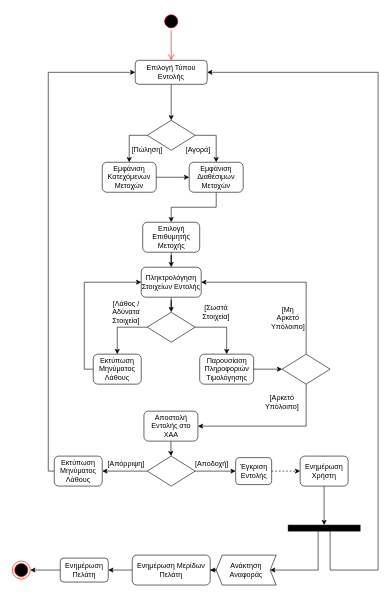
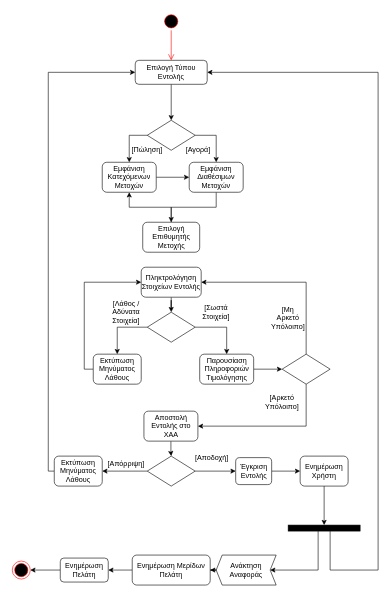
  <mxCell id="0" />
  <mxCell id="1" parent="0" />
  <mxCell id="2" value="" style="ellipse;html=1;shape=startState;fillColor=#000000;strokeColor=#ff0000;" vertex="1" parent="1"><mxGeometry x="270" y="20" width="30" height="30" as="geometry" /></mxCell>
  <mxCell id="3" value="" style="edgeStyle=orthogonalEdgeStyle;html=1;verticalAlign=bottom;endArrow=open;endSize=8;strokeColor=#ff0000;entryX=0.5;entryY=0;entryDx=0;entryDy=0;" edge="1" source="2" parent="1" target="5"><mxGeometry relative="1" as="geometry"><mxPoint x="285" y="90" as="targetPoint" /></mxGeometry></mxCell>
  <mxCell id="4" style="edgeStyle=orthogonalEdgeStyle;rounded=0;orthogonalLoop=1;jettySize=auto;html=1;" edge="1" parent="1" source="5" target="12"><mxGeometry relative="1" as="geometry" /></mxCell>
  <mxCell id="5" value="Επιλογή Τύπου Εντολής" style="shape=ext;rounded=1;html=1;whiteSpace=wrap;" vertex="1" parent="1"><mxGeometry x="225" y="100" width="120" height="40" as="geometry" /></mxCell>
  <mxCell id="6" style="edgeStyle=orthogonalEdgeStyle;rounded=0;orthogonalLoop=1;jettySize=auto;html=1;" edge="1" parent="1" source="7" target="9"><mxGeometry relative="1" as="geometry" /></mxCell>
  <mxCell id="7" value="Εμφάνιση Κατεχόμενων Μετοχών" style="shape=ext;rounded=1;html=1;whiteSpace=wrap;" vertex="1" parent="1"><mxGeometry x="170" y="270" width="90" height="50" as="geometry" /></mxCell>
  <mxCell id="8" style="edgeStyle=orthogonalEdgeStyle;rounded=0;orthogonalLoop=1;jettySize=auto;html=1;entryX=0.5;entryY=0;entryDx=0;entryDy=0;" edge="1" parent="1" source="9" target="16"><mxGeometry relative="1" as="geometry" /></mxCell>
  <mxCell id="9" value="Εμφάνιση Διαθέσιμων Μετοχών" style="shape=ext;rounded=1;html=1;whiteSpace=wrap;" vertex="1" parent="1"><mxGeometry x="315" y="270" width="90" height="50" as="geometry" /></mxCell>
  <mxCell id="10" style="edgeStyle=orthogonalEdgeStyle;rounded=0;orthogonalLoop=1;jettySize=auto;html=1;entryX=0.5;entryY=0;entryDx=0;entryDy=0;exitX=1;exitY=0.5;exitDx=0;exitDy=0;" edge="1" parent="1" source="12" target="9"><mxGeometry relative="1" as="geometry"><Array as="points"><mxPoint x="360" y="225" /></Array></mxGeometry></mxCell>
  <mxCell id="11" style="edgeStyle=orthogonalEdgeStyle;rounded=0;orthogonalLoop=1;jettySize=auto;html=1;entryX=0.5;entryY=0;entryDx=0;entryDy=0;exitX=0;exitY=0.5;exitDx=0;exitDy=0;" edge="1" parent="1" source="12" target="7"><mxGeometry relative="1" as="geometry"><mxPoint x="215" y="260" as="targetPoint" /><Array as="points"><mxPoint x="215" y="225" /></Array></mxGeometry></mxCell>
  <mxCell id="12" value="" style="rhombus;whiteSpace=wrap;html=1;" vertex="1" parent="1"><mxGeometry x="245" y="200" width="80" height="50" as="geometry" /></mxCell>
  <mxCell id="13" value="[Πώληση]" style="text;html=1;strokeColor=none;fillColor=none;align=center;verticalAlign=middle;whiteSpace=wrap;rounded=0;" vertex="1" parent="1"><mxGeometry x="225" y="240" width="40" height="20" as="geometry" /></mxCell>
  <mxCell id="14" value="[Αγορά]" style="text;html=1;strokeColor=none;fillColor=none;align=center;verticalAlign=middle;whiteSpace=wrap;rounded=0;" vertex="1" parent="1"><mxGeometry x="309.5" y="240" width="40" height="20" as="geometry" /></mxCell>
- <mxCell id="15" style="edgeStyle=orthogonalEdgeStyle;rounded=0;orthogonalLoop=1;jettySize=auto;html=1;entryX=0.5;entryY=0;entryDx=0;entryDy=0;" edge="1" parent="1" source="16" target="18"><mxGeometry relative="1" as="geometry" /></mxCell>
+ <mxCell id="15" style="edgeStyle=orthogonalEdgeStyle;rounded=0;orthogonalLoop=1;jettySize=auto;html=1;" edge="1" parent="1" source="16" target="7"><mxGeometry relative="1" as="geometry" /></mxCell>
  <mxCell id="16" value="Επιλογή Επιθυμητής Μετοχής" style="shape=ext;rounded=1;html=1;whiteSpace=wrap;" vertex="1" parent="1"><mxGeometry x="237.5" y="370" width="95" height="50" as="geometry" /></mxCell>
  <mxCell id="17" style="edgeStyle=orthogonalEdgeStyle;rounded=0;orthogonalLoop=1;jettySize=auto;html=1;entryX=0.5;entryY=0;entryDx=0;entryDy=0;" edge="1" parent="1" source="18" target="21"><mxGeometry relative="1" as="geometry" /></mxCell>
  <mxCell id="18" value="Πληκτρολόγηση Στοιχείων Εντολής" style="shape=ext;rounded=1;html=1;whiteSpace=wrap;" vertex="1" parent="1"><mxGeometry x="235" y="445" width="100" height="50" as="geometry" /></mxCell>
  <mxCell id="19" style="edgeStyle=orthogonalEdgeStyle;rounded=0;orthogonalLoop=1;jettySize=auto;html=1;" edge="1" parent="1" source="21" target="23"><mxGeometry relative="1" as="geometry" /></mxCell>
  <mxCell id="20" style="edgeStyle=orthogonalEdgeStyle;rounded=0;orthogonalLoop=1;jettySize=auto;html=1;entryX=0.5;entryY=0;entryDx=0;entryDy=0;" edge="1" parent="1" source="21" target="25"><mxGeometry relative="1" as="geometry" /></mxCell>
  <mxCell id="21" value="" style="rhombus;whiteSpace=wrap;html=1;" vertex="1" parent="1"><mxGeometry x="245" y="520" width="80" height="50" as="geometry" /></mxCell>
  <mxCell id="22" style="edgeStyle=orthogonalEdgeStyle;rounded=0;orthogonalLoop=1;jettySize=auto;html=1;entryX=0;entryY=0.5;entryDx=0;entryDy=0;" edge="1" parent="1" source="23" target="18"><mxGeometry relative="1" as="geometry"><Array as="points"><mxPoint x="140" y="615" /><mxPoint x="140" y="470" /></Array></mxGeometry></mxCell>
  <mxCell id="23" value="Εκτύπωση Μηνύματος Λάθους" style="shape=ext;rounded=1;html=1;whiteSpace=wrap;" vertex="1" parent="1"><mxGeometry x="155" y="590" width="80" height="50" as="geometry" /></mxCell>
  <mxCell id="24" style="edgeStyle=orthogonalEdgeStyle;rounded=0;orthogonalLoop=1;jettySize=auto;html=1;entryX=0;entryY=0.5;entryDx=0;entryDy=0;" edge="1" parent="1" source="25" target="43"><mxGeometry relative="1" as="geometry" /></mxCell>
  <mxCell id="25" value="Παρουσίαση Πληροφοριών Τιμολόγησης" style="shape=ext;rounded=1;html=1;whiteSpace=wrap;" vertex="1" parent="1"><mxGeometry x="332.5" y="590" width="90" height="50" as="geometry" /></mxCell>
  <mxCell id="26" value="[Λάθος / Αδύνατα Στοιχεία]" style="text;html=1;strokeColor=none;fillColor=none;align=center;verticalAlign=middle;whiteSpace=wrap;rounded=0;" vertex="1" parent="1"><mxGeometry x="190" y="510" width="40" height="20" as="geometry" /></mxCell>
  <mxCell id="27" value="[Σωστά Στοιχεία]" style="text;html=1;strokeColor=none;fillColor=none;align=center;verticalAlign=middle;whiteSpace=wrap;rounded=0;" vertex="1" parent="1"><mxGeometry x="340" y="510" width="40" height="20" as="geometry" /></mxCell>
  <mxCell id="28" style="edgeStyle=orthogonalEdgeStyle;rounded=0;orthogonalLoop=1;jettySize=auto;html=1;entryX=0.5;entryY=0;entryDx=0;entryDy=0;" edge="1" parent="1" source="29" target="32"><mxGeometry relative="1" as="geometry" /></mxCell>
  <mxCell id="29" value="Αποστολή Εντολής στο ΧΑΑ" style="shape=ext;rounded=1;html=1;whiteSpace=wrap;" vertex="1" parent="1"><mxGeometry x="239.5" y="685" width="90" height="50" as="geometry" /></mxCell>
  <mxCell id="30" style="edgeStyle=orthogonalEdgeStyle;rounded=0;orthogonalLoop=1;jettySize=auto;html=1;entryX=1;entryY=0.5;entryDx=0;entryDy=0;" edge="1" parent="1" source="32" target="34"><mxGeometry relative="1" as="geometry" /></mxCell>
  <mxCell id="31" style="edgeStyle=orthogonalEdgeStyle;rounded=0;orthogonalLoop=1;jettySize=auto;html=1;entryX=0;entryY=0.5;entryDx=0;entryDy=0;" edge="1" parent="1" source="32" target="36"><mxGeometry relative="1" as="geometry" /></mxCell>
  <mxCell id="32" value="" style="rhombus;whiteSpace=wrap;html=1;" vertex="1" parent="1"><mxGeometry x="245" y="760" width="80" height="50" as="geometry" /></mxCell>
  <mxCell id="33" style="edgeStyle=orthogonalEdgeStyle;rounded=0;orthogonalLoop=1;jettySize=auto;html=1;entryX=0;entryY=0.5;entryDx=0;entryDy=0;" edge="1" parent="1" source="34" target="5"><mxGeometry relative="1" as="geometry"><Array as="points"><mxPoint x="80" y="785" /><mxPoint x="80" y="120" /></Array></mxGeometry></mxCell>
  <mxCell id="34" value="Εκτύπωση Μηνύματος Λάθους" style="shape=ext;rounded=1;html=1;whiteSpace=wrap;" vertex="1" parent="1"><mxGeometry x="90" y="760" width="80" height="50" as="geometry" /></mxCell>
- <mxCell id="35" style="edgeStyle=orthogonalEdgeStyle;rounded=0;orthogonalLoop=1;jettySize=auto;html=1;entryX=0;entryY=0.5;entryDx=0;entryDy=0;dashed=1;" edge="1" parent="1" source="36" target="38"><mxGeometry relative="1" as="geometry" /></mxCell>
+ <mxCell id="35" style="edgeStyle=orthogonalEdgeStyle;rounded=0;orthogonalLoop=1;jettySize=auto;html=1;entryX=0;entryY=0.5;entryDx=0;entryDy=0;" edge="1" parent="1" source="36" target="38"><mxGeometry relative="1" as="geometry" /></mxCell>
  <mxCell id="36" value="Έγκριση Εντολής" style="shape=ext;rounded=1;html=1;whiteSpace=wrap;" vertex="1" parent="1"><mxGeometry x="392.5" y="762.5" width="60" height="45" as="geometry" /></mxCell>
  <mxCell id="37" style="edgeStyle=orthogonalEdgeStyle;rounded=0;orthogonalLoop=1;jettySize=auto;html=1;entryX=0.5;entryY=0;entryDx=0;entryDy=0;" edge="1" parent="1" source="38" target="48"><mxGeometry relative="1" as="geometry" /></mxCell>
  <mxCell id="38" value="Ενημέρωση Χρήστη" style="shape=ext;rounded=1;html=1;whiteSpace=wrap;" vertex="1" parent="1"><mxGeometry x="500" y="760" width="80" height="50" as="geometry" /></mxCell>
  <mxCell id="39" value="[Απόρριψη]" style="text;html=1;strokeColor=none;fillColor=none;align=center;verticalAlign=middle;whiteSpace=wrap;rounded=0;" vertex="1" parent="1"><mxGeometry x="190" y="762.5" width="40" height="20" as="geometry" /></mxCell>
- <mxCell id="40" value="[Αποδοχή]" style="text;html=1;strokeColor=none;fillColor=none;align=center;verticalAlign=middle;whiteSpace=wrap;rounded=0;" vertex="1" parent="1"><mxGeometry x="332.5" y="762.5" width="40" height="20" as="geometry" /></mxCell>
+ <mxCell id="40" value="[Αποδοχή]" style="text;html=1;strokeColor=none;fillColor=none;align=center;verticalAlign=middle;whiteSpace=wrap;rounded=0;" vertex="1" parent="1"><mxGeometry x="332.5" y="752.5" width="40" height="20" as="geometry" /></mxCell>
  <mxCell id="41" style="edgeStyle=orthogonalEdgeStyle;rounded=0;orthogonalLoop=1;jettySize=auto;html=1;entryX=1;entryY=0.5;entryDx=0;entryDy=0;" edge="1" parent="1" source="43" target="29"><mxGeometry relative="1" as="geometry"><Array as="points"><mxPoint x="510" y="710" /></Array></mxGeometry></mxCell>
  <mxCell id="42" style="edgeStyle=orthogonalEdgeStyle;rounded=0;orthogonalLoop=1;jettySize=auto;html=1;entryX=1;entryY=0.5;entryDx=0;entryDy=0;" edge="1" parent="1" source="43" target="18"><mxGeometry relative="1" as="geometry"><Array as="points"><mxPoint x="510" y="470" /></Array></mxGeometry></mxCell>
  <mxCell id="43" value="" style="rhombus;whiteSpace=wrap;html=1;" vertex="1" parent="1"><mxGeometry x="470" y="590" width="80" height="50" as="geometry" /></mxCell>
  <mxCell id="44" value="[Αρκετό Υπόλοιπο]" style="text;html=1;strokeColor=none;fillColor=none;align=center;verticalAlign=middle;whiteSpace=wrap;rounded=0;" vertex="1" parent="1"><mxGeometry x="450" y="660" width="40" height="20" as="geometry" /></mxCell>
  <mxCell id="45" value="[Μη Αρκετό Υπόλοιπο]" style="text;html=1;strokeColor=none;fillColor=none;align=center;verticalAlign=middle;whiteSpace=wrap;rounded=0;" vertex="1" parent="1"><mxGeometry x="460" y="520" width="40" height="20" as="geometry" /></mxCell>
  <mxCell id="46" style="edgeStyle=orthogonalEdgeStyle;rounded=0;orthogonalLoop=1;jettySize=auto;html=1;entryX=1;entryY=0.5;entryDx=0;entryDy=0;" edge="1" parent="1" source="48" target="5"><mxGeometry relative="1" as="geometry"><Array as="points"><mxPoint x="550" y="950" /><mxPoint x="630" y="950" /><mxPoint x="630" y="120" /></Array></mxGeometry></mxCell>
  <mxCell id="47" style="edgeStyle=orthogonalEdgeStyle;rounded=0;orthogonalLoop=1;jettySize=auto;html=1;entryX=0;entryY=0.5;entryDx=10;entryDy=0;entryPerimeter=0;" edge="1" parent="1" source="48" target="50"><mxGeometry relative="1" as="geometry"><Array as="points"><mxPoint x="530" y="950" /></Array></mxGeometry></mxCell>
  <mxCell id="48" value="" style="rounded=0;whiteSpace=wrap;html=1;fillColor=#000000;" vertex="1" parent="1"><mxGeometry x="480" y="875" width="120" height="10" as="geometry" /></mxCell>
  <mxCell id="49" style="edgeStyle=orthogonalEdgeStyle;rounded=0;orthogonalLoop=1;jettySize=auto;html=1;entryX=1;entryY=0.5;entryDx=0;entryDy=0;" edge="1" parent="1" source="50" target="53"><mxGeometry relative="1" as="geometry" /></mxCell>
  <mxCell id="50" value="" style="html=1;shadow=0;dashed=0;align=center;verticalAlign=middle;shape=mxgraph.arrows2.arrow;dy=0;dx=10;notch=10;fillColor=#FFFFFF;rotation=180;" vertex="1" parent="1"><mxGeometry x="360" y="925" width="100" height="50" as="geometry" /></mxCell>
  <mxCell id="51" value="Ανάκτηση Αναφοράς" style="text;html=1;strokeColor=none;fillColor=none;align=center;verticalAlign=middle;whiteSpace=wrap;rounded=0;" vertex="1" parent="1"><mxGeometry x="390" y="940" width="40" height="20" as="geometry" /></mxCell>
  <mxCell id="52" style="edgeStyle=orthogonalEdgeStyle;rounded=0;orthogonalLoop=1;jettySize=auto;html=1;entryX=1;entryY=0.5;entryDx=0;entryDy=0;" edge="1" parent="1" source="53" target="55"><mxGeometry relative="1" as="geometry" /></mxCell>
  <mxCell id="53" value="Ενημέρωση Μερίδων Πελάτη" style="rounded=1;whiteSpace=wrap;html=1;fillColor=#FFFFFF;" vertex="1" parent="1"><mxGeometry x="220" y="925" width="130" height="50" as="geometry" /></mxCell>
  <mxCell id="54" style="edgeStyle=orthogonalEdgeStyle;rounded=0;orthogonalLoop=1;jettySize=auto;html=1;entryX=1;entryY=0.5;entryDx=0;entryDy=0;" edge="1" parent="1" source="55" target="56"><mxGeometry relative="1" as="geometry" /></mxCell>
  <mxCell id="55" value="Ενημέρωση Πελάτη" style="rounded=1;whiteSpace=wrap;html=1;fillColor=#FFFFFF;" vertex="1" parent="1"><mxGeometry x="100" y="930" width="80" height="40" as="geometry" /></mxCell>
  <mxCell id="56" value="" style="ellipse;html=1;shape=endState;fillColor=#000000;strokeColor=#ff0000;" vertex="1" parent="1"><mxGeometry x="20" y="935" width="30" height="30" as="geometry" /></mxCell>
